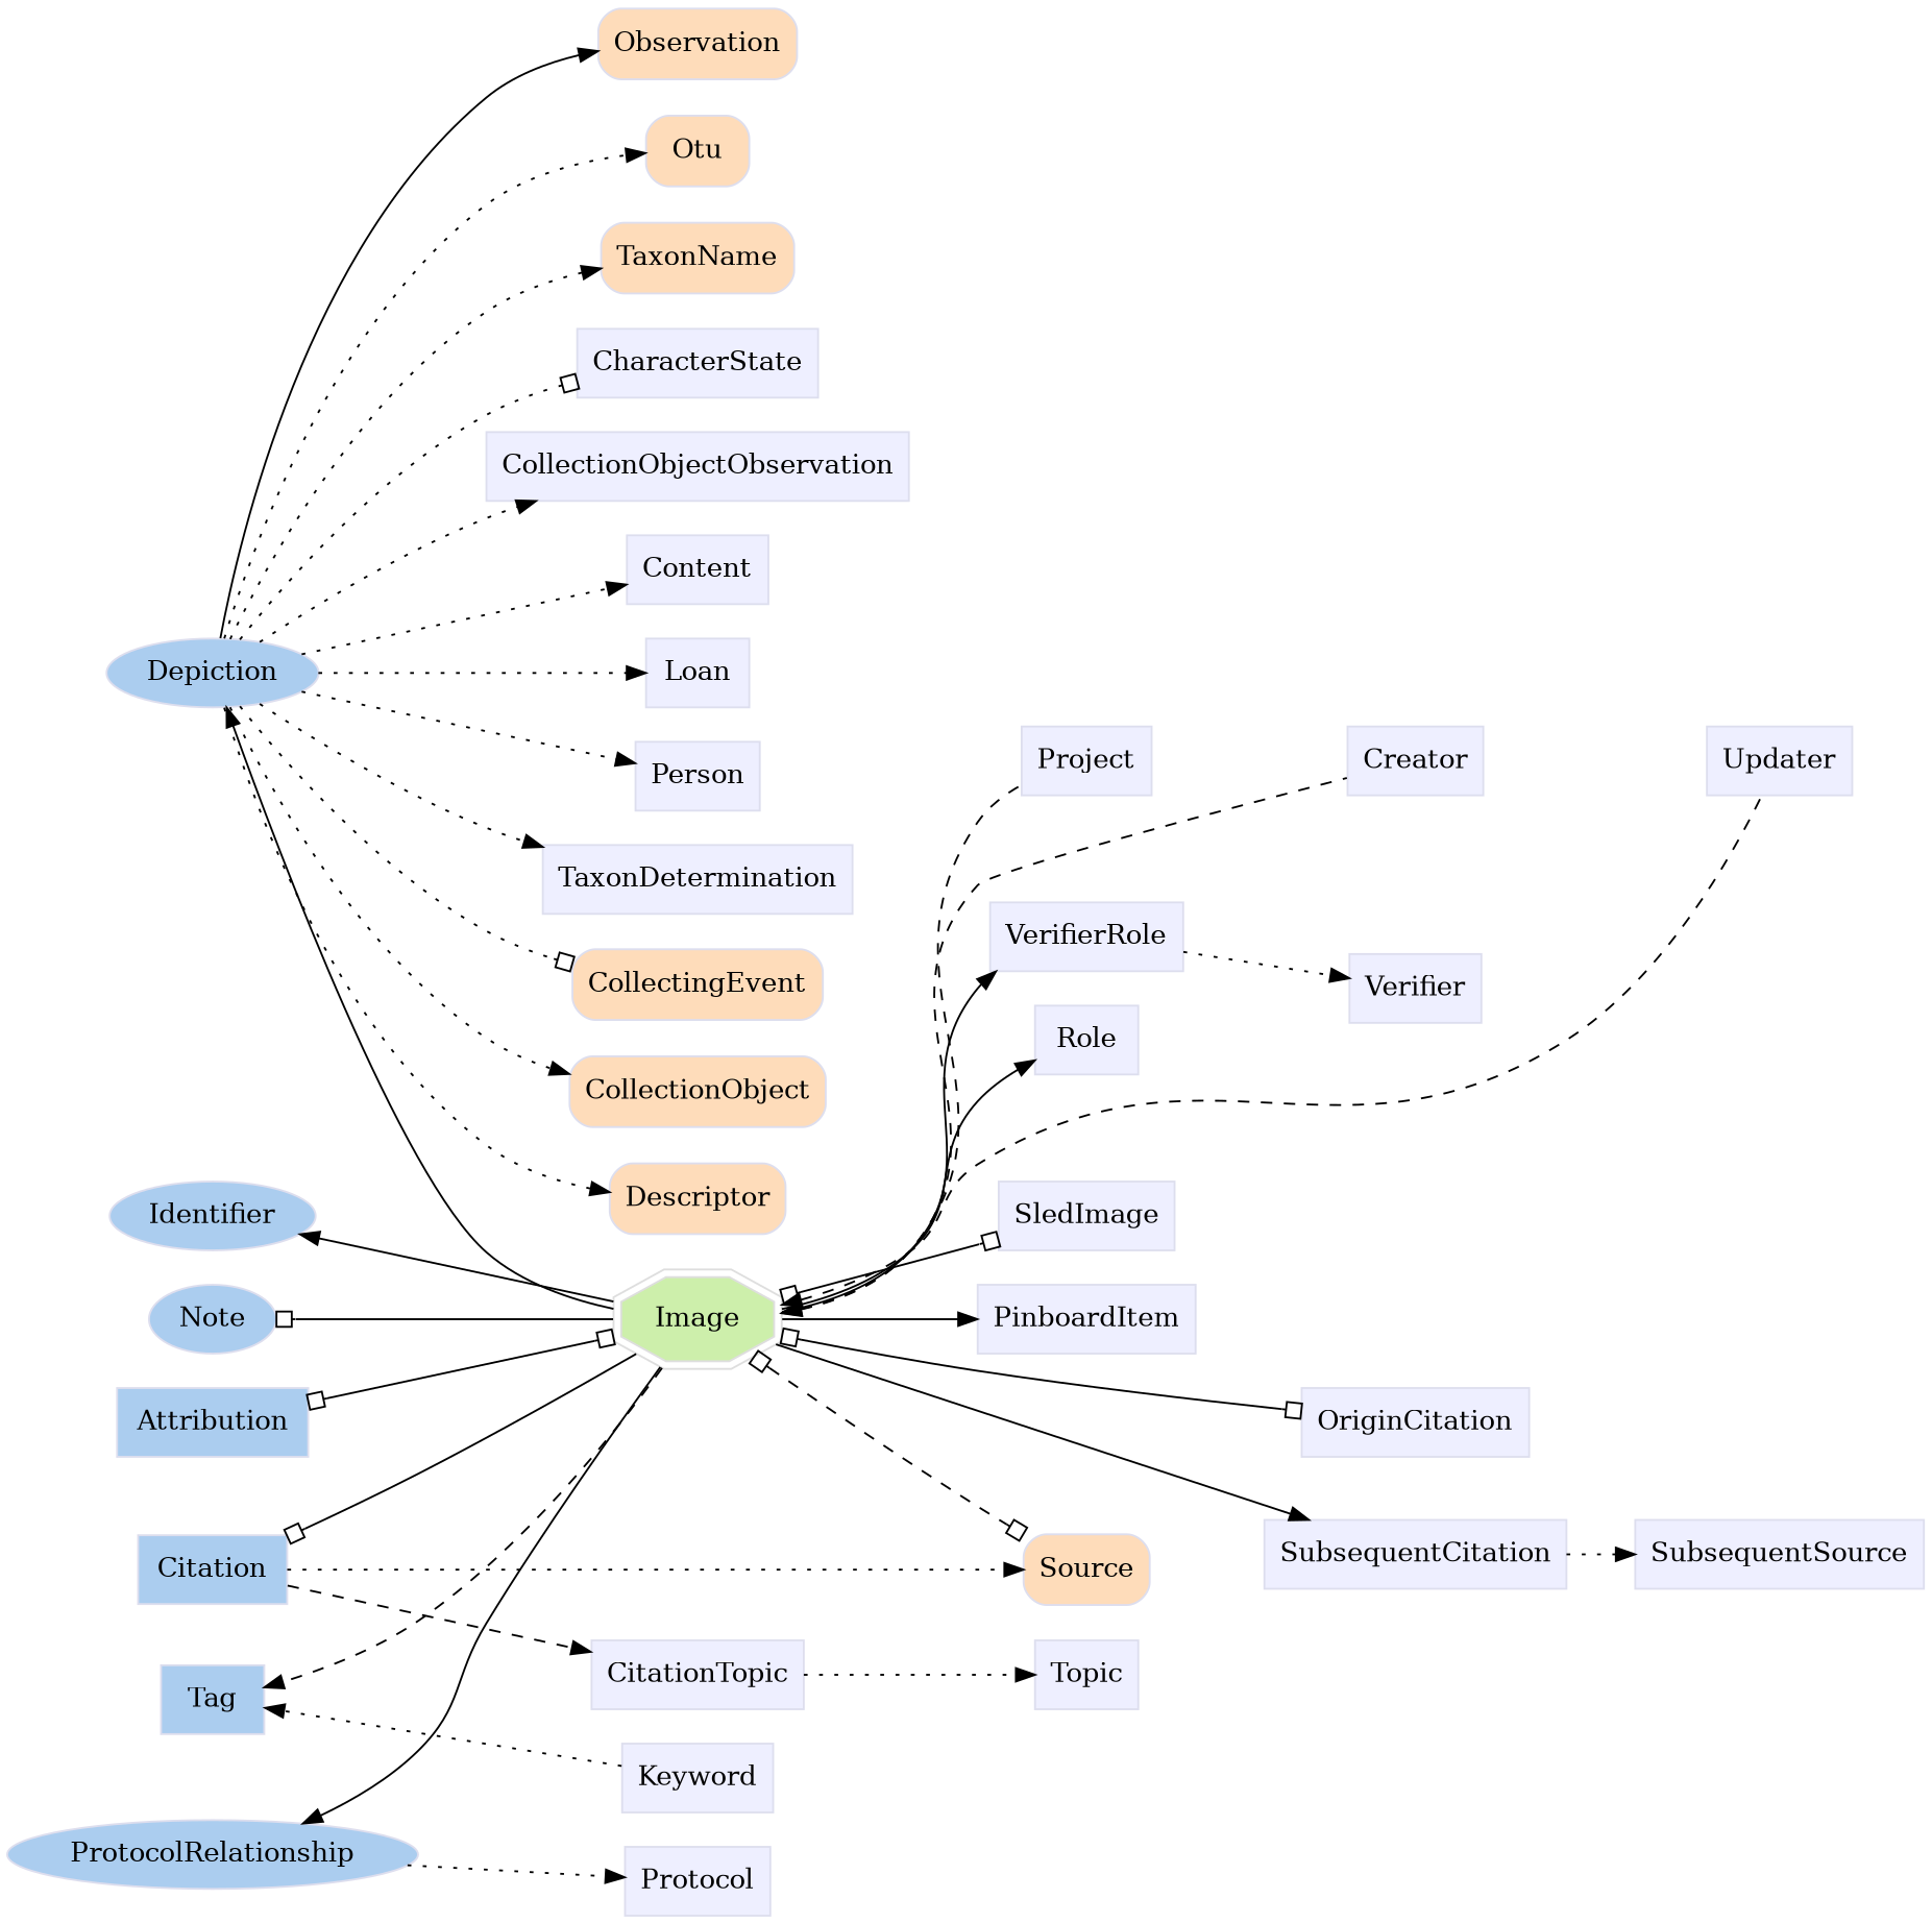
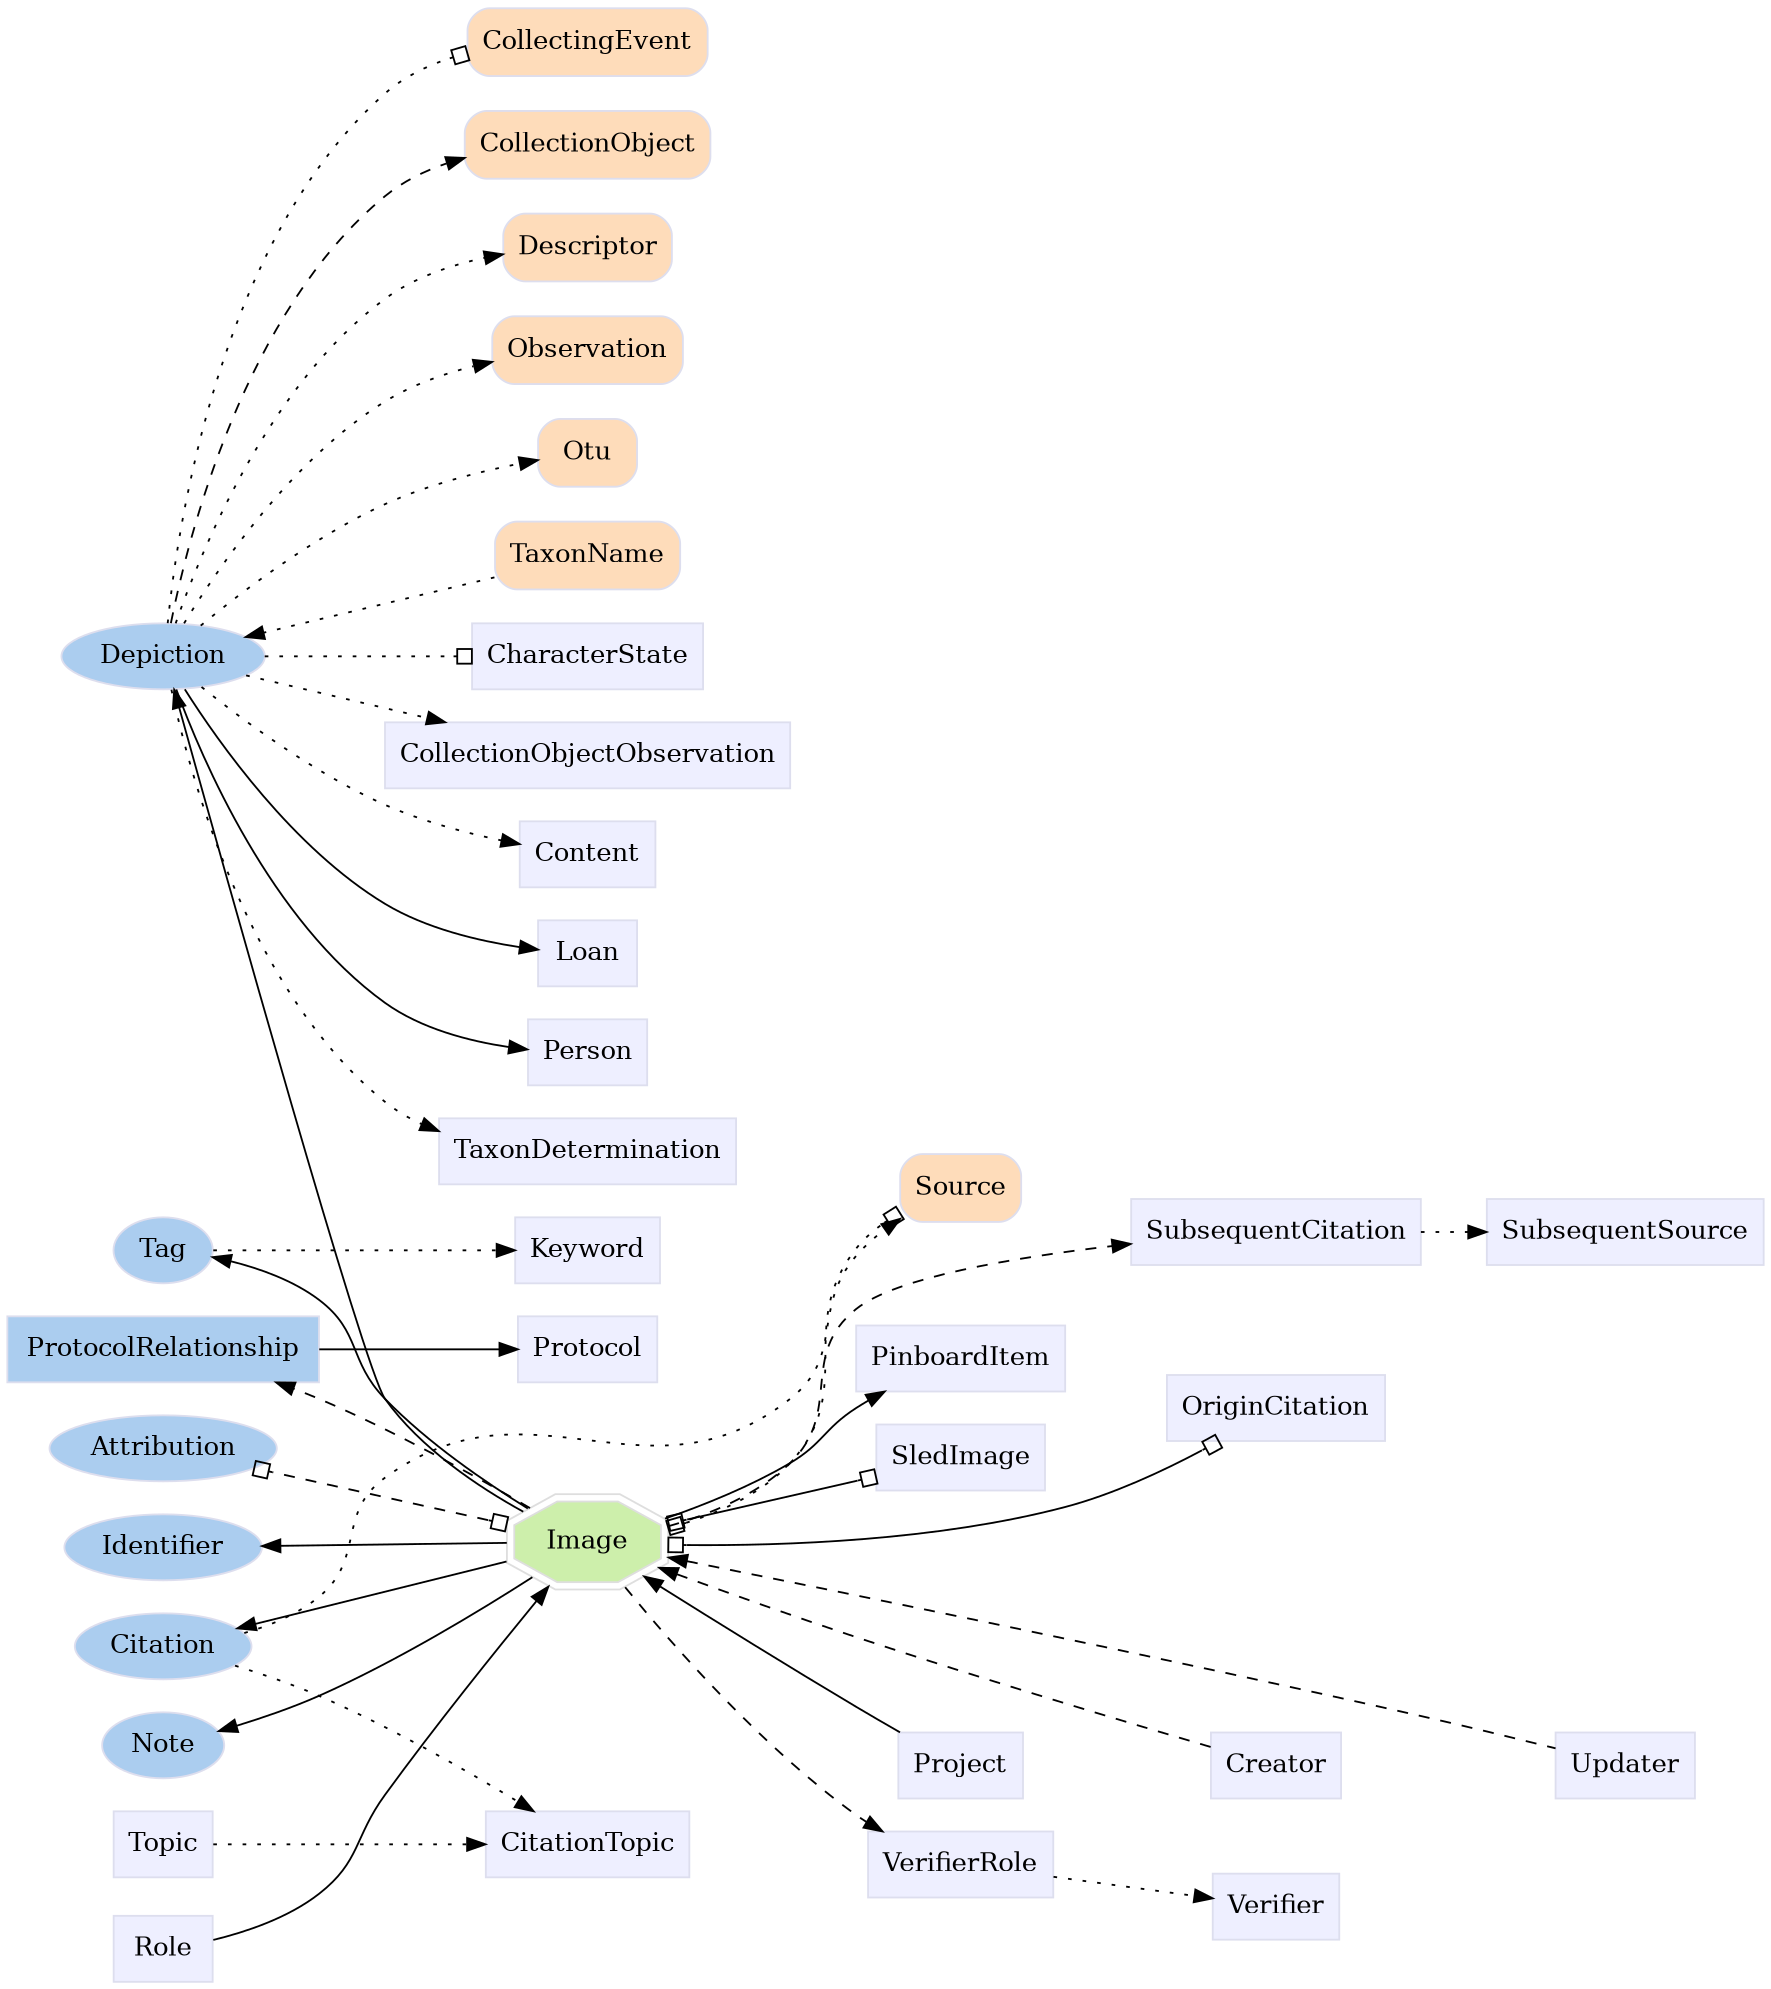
  digraph {
    rankdir=LR
    node [color="#dddeee" fillcolor="#eeefff" group=supporting shape=box style=filled]
    edge [style=dotted]
    n1 [fillcolor="#abcdef" group=annotator height=0.5 label=Depiction shape=oval width=1.2638]
-   n2 [fillcolor="#abcdef" group=annotator height=0.5 label=Citation width=1.0832]
+   n2 [fillcolor="#abcdef" group=annotator height=0.5 label=Citation shape=oval width=1.0832]
    n3 [fillcolor="#abcdef" group=annotator height=0.5 label=Identifier shape=oval width=1.1916]
-   n4 [fillcolor="#abcdef" group=annotator height=0.5 label=Tag width=0.75]
+   n4 [fillcolor="#abcdef" group=annotator height=0.5 label=Tag shape=oval width=0.75]
    n5 [fillcolor="#abcdef" group=annotator height=0.5 label=Note shape=oval width=0.77632]
-   n6 [fillcolor="#abcdef" group=annotator height=0.5 label=ProtocolRelationship shape=oval width=2.3651]
-   n7 [fillcolor="#abcdef" group=annotator height=0.5 label=Attribution width=1.3902]
+   n6 [fillcolor="#abcdef" group=annotator height=0.5 label=ProtocolRelationship width=2.3651]
+   n7 [fillcolor="#abcdef" group=annotator height=0.5 label=Attribution shape=oval width=1.3902]
    n8 [color="#dedede" fillcolor="#cdefab" group=target height=0.61111 label=Image shape=doubleoctagon width=1.1077]
    n9 [height=0.5 label=CharacterState width=1.3333]
    n10 [height=0.5 label=CitationTopic width=1.2778]
    n11 [height=0.5 label=CollectionObjectObservation width=2.4306]
    n12 [height=0.5 label=Content width=0.81944]
    n13 [height=0.5 label=Keyword width=0.93056]
    n14 [height=0.5 label=Loan width=0.75]
    n15 [height=0.5 label=Person width=0.75]
    n16 [height=0.5 label=PinboardItem width=1.2639]
    n17 [height=0.5 label=Protocol width=0.86111]
    n18 [height=0.5 label=Role width=0.75]
    n19 [height=0.5 label=SubsequentCitation width=1.6944]
    n20 [height=0.5 label=SubsequentSource width=1.6111]
    n21 [height=0.5 label=TaxonDetermination width=1.8056]
    n22 [height=0.5 label=Topic width=0.75]
    n23 [height=0.5 label=VerifierRole width=1.1528]
    n24 [height=0.5 label=Verifier width=0.79167]
    n25 [height=0.5 label=Creator width=0.79167]
    n26 [height=0.5 label=Project width=0.76389]
    n27 [height=0.5 label=Updater width=0.83333]
    n28 [height=0.5 label=OriginCitation width=1.3194]
    n29 [height=0.5 label=SledImage width=1.0417]
    n30 [fillcolor="#fedcba" group=core height=0.51389 label=CollectingEvent shape=Mrecord width=1.4444]
    n31 [fillcolor="#fedcba" group=core height=0.51389 label=CollectionObject shape=Mrecord width=1.5139]
    n32 [fillcolor="#fedcba" group=core height=0.51389 label=Descriptor shape=Mrecord width=1.0278]
    n33 [fillcolor="#fedcba" group=core height=0.51389 label=Observation shape=Mrecord width=1.1528]
    n34 [fillcolor="#fedcba" group=core height=0.51389 label=Otu shape=Mrecord width=0.75]
    n35 [fillcolor="#fedcba" group=core height=0.51389 label=Source shape=Mrecord width=0.75]
    n36 [fillcolor="#fedcba" group=core height=0.51389 label=TaxonName shape=Mrecord width=1.1667]
    subgraph sub_1 {
      rank=min
      n1
      n2
      n3
      n4
      n5
      n6
      n7
    }
    subgraph sub_2 {
      n8
      n9
      n10
      n11
      n12
      n13
      n14
      n15
      n16
      n17
      n18
      n19
      n20
      n21
      n22
      n23
      n24
      n25
      n26
      n27
      n28
      n29
    }
    subgraph sub_3 {
      n30
      n31
      n32
      n33
      n34
      n35
      n36
    }
    n1 -> n9 [arrowhead=obox]
    n1 -> n11
    n1 -> n12
-   n1 -> n14
-   n1 -> n15
+   n1 -> n14 [style=solid]
+   n1 -> n15 [style=solid]
    n1 -> n21
    n1 -> n30 [arrowhead=obox]
-   n1 -> n31
+   n1 -> n31 [style=dashed]
    n1 -> n32
-   n1 -> n33 [style=solid]
+   n1 -> n33
    n1 -> n34
-   n1 -> n36
-   n2 -> n10 [style=dashed]
+   n36 -> n1
+   n2 -> n10
    n2 -> n35
-   n13 -> n4
-   n6 -> n17
+   n4 -> n13
+   n6 -> n17 [style=solid]
    n8 -> n1 [style=""]
-   n8 -> n2 [arrowhead=obox style=""]
+   n8 -> n2 [style=""]
    n8 -> n3 [style=""]
-   n8 -> n4 [style=dashed]
-   n8 -> n5 [arrowhead=obox style=""]
-   n8 -> n6 [style=""]
-   n8 -> n7 [arrowhead=obox arrowtail=obox dir=both style=""]
+   n8 -> n4 [style=""]
+   n8 -> n5 [style=""]
+   n8 -> n6 [style=dashed]
+   n8 -> n7 [arrowhead=obox arrowtail=obox dir=both style=dashed]
    n8 -> n16 [style=""]
-   n8 -> n18 [style=""]
-   n8 -> n19 [style=""]
-   n8 -> n23 [style=""]
+   n18 -> n8 [style=""]
+   n8 -> n19 [style=dashed]
+   n8 -> n23 [style=dashed]
    n8 -> n25 [dir=back style=dashed]
-   n8 -> n26 [dir=back style=dashed]
+   n8 -> n26 [dir=back style=solid]
    n8 -> n27 [dir=back style=dashed]
    n8 -> n28 [arrowhead=obox arrowtail=obox dir=both style=""]
    n8 -> n29 [arrowhead=obox arrowtail=obox dir=both style=""]
-   n8 -> n35 [arrowhead=obox arrowtail=obox dir=both style=dashed]
-   n10 -> n22
+   n8 -> n35 [arrowhead=obox arrowtail=obox dir=both]
+   n22 -> n10
    n18 -> n24 [style=invis]
    n19 -> n20
    n23 -> n24
    n25 -> n27 [style=invis]
    n26 -> n25 [style=invis]
    n35 -> n19 [style=invis]
    n35 -> n28 [style=invis]
  }
